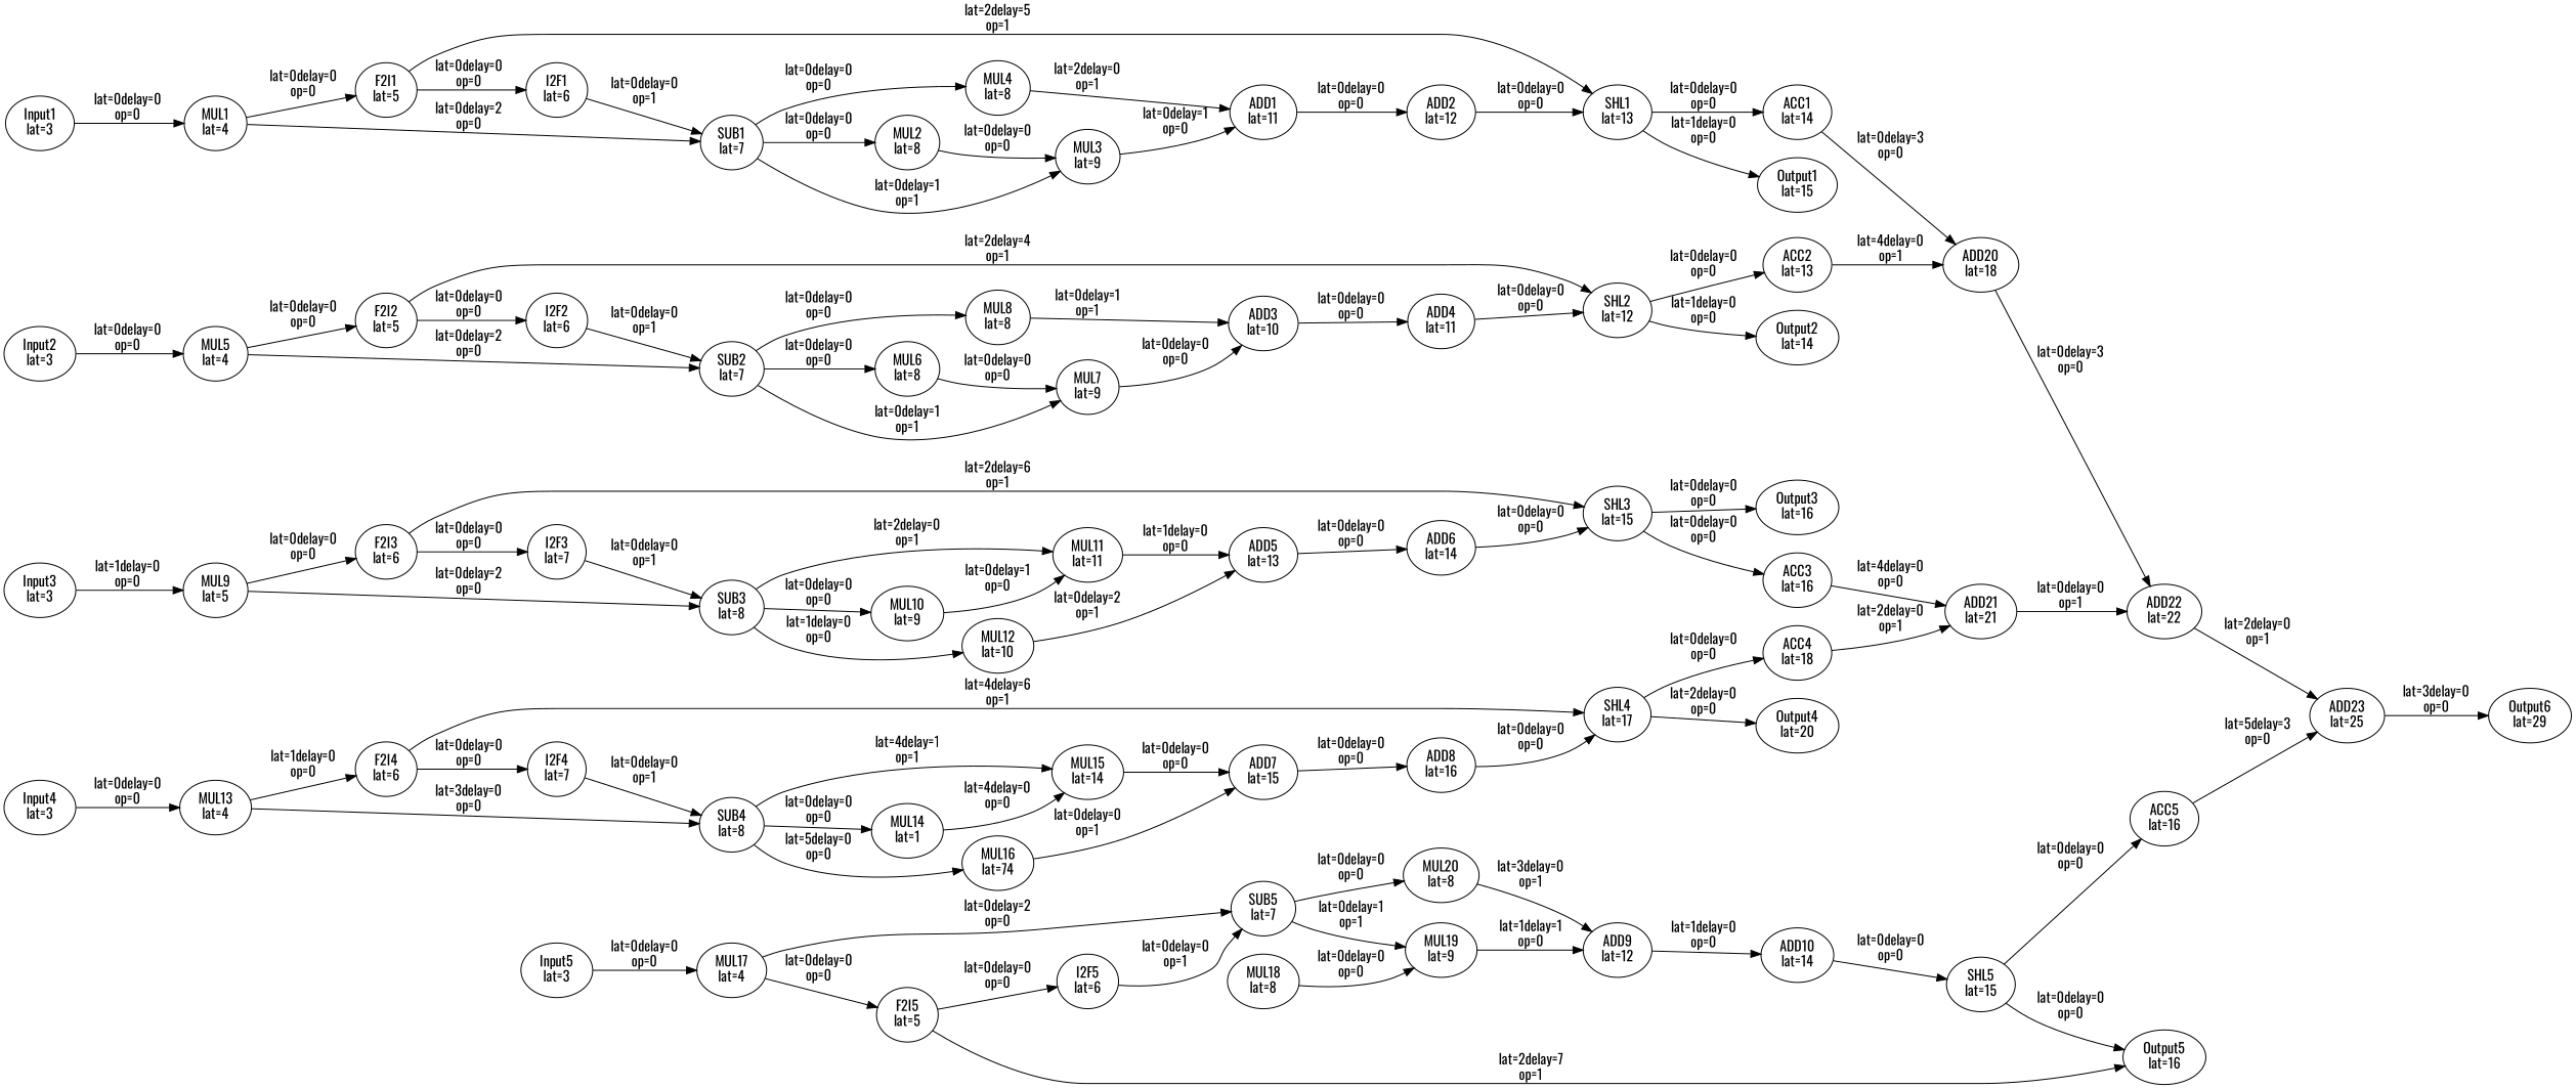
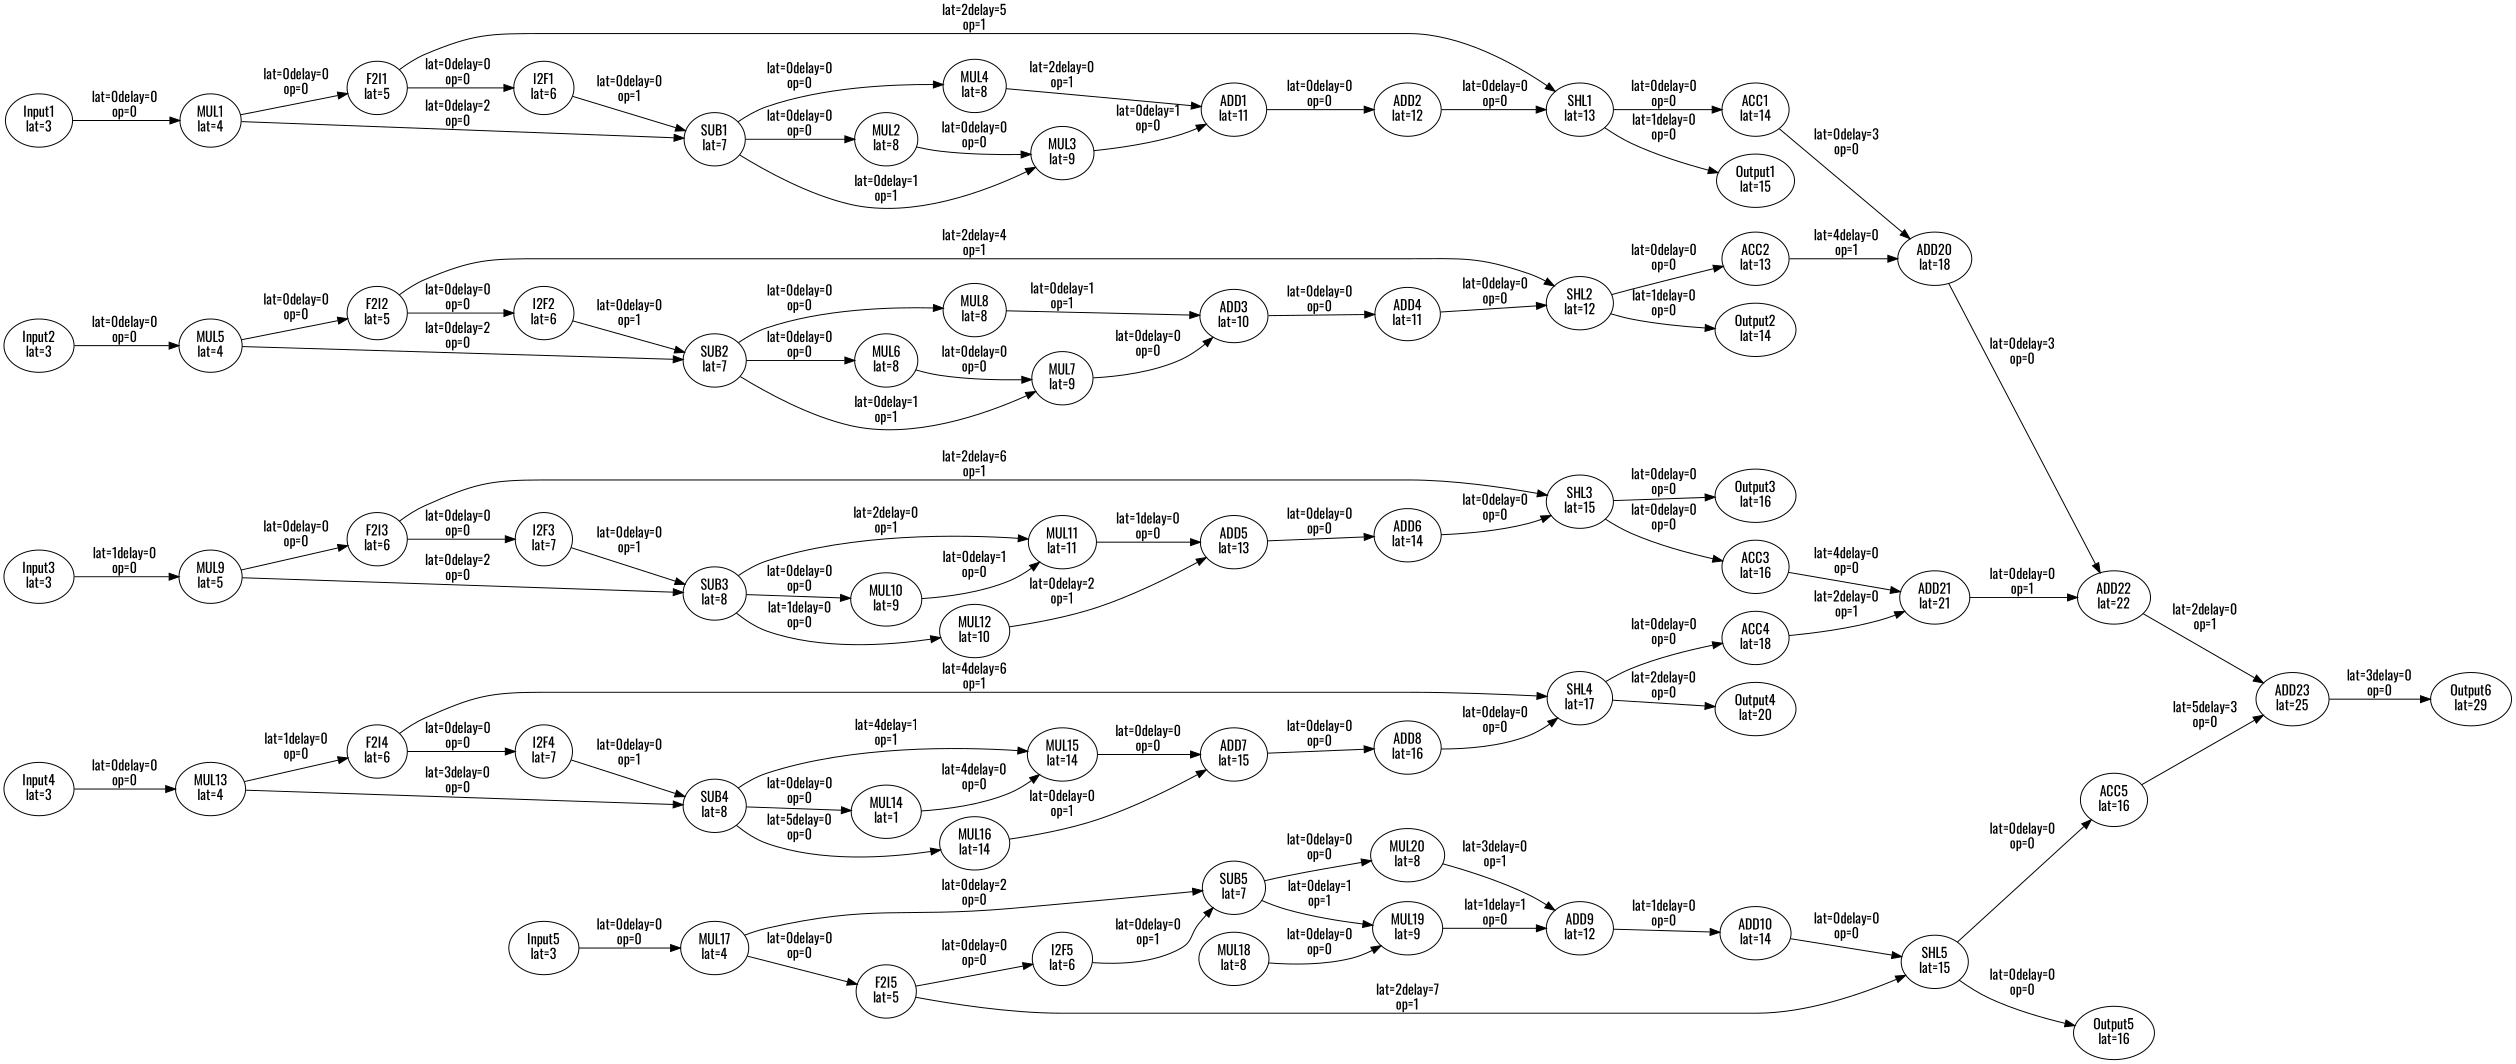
  digraph {
    fontname=Oswald
    rankdir=LR
    node [fontname=Oswald]
    edge [fontname=Oswald]
    ADD20 [label="\N\nlat=18"]
    ADD22 [label="\N\nlat=22"]
    ADD23 [label="\N\nlat=25"]
    ACC1 [label="\N\nlat=14"]
    ACC2 [label="\N\nlat=13"]
    ADD21 [label="\N\nlat=21"]
    ACC3 [label="\N\nlat=16"]
    ACC4 [label="\N\nlat=18"]
    Output6 [label="\N\nlat=29"]
    ACC5 [label="\N\nlat=16"]
    Input1 [label="\N\nlat=3"]
    MUL1 [label="\N\nlat=4"]
    SUB1 [label="\N\nlat=7"]
    F2I1 [label="\N\nlat=5"]
    Output1 [label="\N\nlat=15"]
    SHL1 [label="\N\nlat=13"]
    MUL2 [label="\N\nlat=8"]
    MUL3 [label="\N\nlat=9"]
    MUL4 [label="\N\nlat=8"]
    I2F1 [label="\N\nlat=6"]
    ADD1 [label="\N\nlat=11"]
    ADD2 [label="\N\nlat=12"]
    Input2 [label="\N\nlat=3"]
    MUL5 [label="\N\nlat=4"]
    SUB2 [label="\N\nlat=7"]
    F2I2 [label="\N\nlat=5"]
    Output2 [label="\N\nlat=14"]
    SHL2 [label="\N\nlat=12"]
    MUL6 [label="\N\nlat=8"]
    MUL7 [label="\N\nlat=9"]
    MUL8 [label="\N\nlat=8"]
    I2F2 [label="\N\nlat=6"]
    ADD3 [label="\N\nlat=10"]
    ADD4 [label="\N\nlat=11"]
    Input3 [label="\N\nlat=3"]
    MUL9 [label="\N\nlat=5"]
    SUB3 [label="\N\nlat=8"]
    F2I3 [label="\N\nlat=6"]
    Output3 [label="\N\nlat=16"]
    SHL3 [label="\N\nlat=15"]
    MUL10 [label="\N\nlat=9"]
    MUL11 [label="\N\nlat=11"]
    MUL12 [label="\N\nlat=10"]
    I2F3 [label="\N\nlat=7"]
    ADD5 [label="\N\nlat=13"]
    ADD6 [label="\N\nlat=14"]
    Input4 [label="\N\nlat=3"]
    MUL13 [label="\N\nlat=4"]
    SUB4 [label="\N\nlat=8"]
    F2I4 [label="\N\nlat=6"]
    Output4 [label="\N\nlat=20"]
    SHL4 [label="\N\nlat=17"]
    MUL14 [label="\N\nlat=1"]
    MUL15 [label="\N\nlat=14"]
-   MUL16 [label="\N\nlat=74"]
+   MUL16 [label="\N\nlat=14"]
    I2F4 [label="\N\nlat=7"]
    ADD7 [label="\N\nlat=15"]
    ADD8 [label="\N\nlat=16"]
    Input5 [label="\N\nlat=3"]
    MUL17 [label="\N\nlat=4"]
    SUB5 [label="\N\nlat=7"]
    F2I5 [label="\N\nlat=5"]
    Output5 [label="\N\nlat=16"]
    SHL5 [label="\N\nlat=15"]
    MUL19 [label="\N\nlat=9"]
    MUL20 [label="\N\nlat=8"]
    I2F5 [label="\N\nlat=6"]
    MUL18 [label="\N\nlat=8"]
    ADD9 [label="\N\nlat=12"]
    ADD10 [label="\N\nlat=14"]
    ADD20 -> ADD22 [label="lat=0\delay=3\nop=0"]
    ADD22 -> ADD23 [label="lat=2\delay=0\nop=1"]
    ADD23 -> Output6 [label="lat=3\delay=0\nop=0"]
    ACC1 -> ADD20 [label="lat=0\delay=3\nop=0"]
    ACC2 -> ADD20 [label="lat=4\delay=0\nop=1"]
    ADD21 -> ADD22 [label="lat=0\delay=0\nop=1"]
    ACC3 -> ADD21 [label="lat=4\delay=0\nop=0"]
    ACC4 -> ADD21 [label="lat=2\delay=0\nop=1"]
    ACC5 -> ADD23 [label="lat=5\delay=3\nop=0"]
    Input1 -> MUL1 [label="lat=0\delay=0\nop=0"]
    MUL1 -> SUB1 [label="lat=0\delay=2\nop=0"]
    MUL1 -> F2I1 [label="lat=0\delay=0\nop=0"]
    SUB1 -> MUL2 [label="lat=0\delay=0\nop=0"]
    SUB1 -> MUL3 [label="lat=0\delay=1\nop=1"]
    SUB1 -> MUL4 [label="lat=0\delay=0\nop=0"]
    F2I1 -> SHL1 [label="lat=2\delay=5\nop=1"]
    F2I1 -> I2F1 [label="lat=0\delay=0\nop=0"]
    SHL1 -> ACC1 [label="lat=0\delay=0\nop=0"]
    SHL1 -> Output1 [label="lat=1\delay=0\nop=0"]
    MUL2 -> MUL3 [label="lat=0\delay=0\nop=0"]
    MUL3 -> ADD1 [label="lat=0\delay=1\nop=0"]
    MUL4 -> ADD1 [label="lat=2\delay=0\nop=1"]
    I2F1 -> SUB1 [label="lat=0\delay=0\nop=1"]
    ADD1 -> ADD2 [label="lat=0\delay=0\nop=0"]
    ADD2 -> SHL1 [label="lat=0\delay=0\nop=0"]
    Input2 -> MUL5 [label="lat=0\delay=0\nop=0"]
    MUL5 -> SUB2 [label="lat=0\delay=2\nop=0"]
    MUL5 -> F2I2 [label="lat=0\delay=0\nop=0"]
    SUB2 -> MUL6 [label="lat=0\delay=0\nop=0"]
    SUB2 -> MUL7 [label="lat=0\delay=1\nop=1"]
    SUB2 -> MUL8 [label="lat=0\delay=0\nop=0"]
    F2I2 -> SHL2 [label="lat=2\delay=4\nop=1"]
    F2I2 -> I2F2 [label="lat=0\delay=0\nop=0"]
    SHL2 -> ACC2 [label="lat=0\delay=0\nop=0"]
    SHL2 -> Output2 [label="lat=1\delay=0\nop=0"]
    MUL6 -> MUL7 [label="lat=0\delay=0\nop=0"]
    MUL7 -> ADD3 [label="lat=0\delay=0\nop=0"]
    MUL8 -> ADD3 [label="lat=0\delay=1\nop=1"]
    I2F2 -> SUB2 [label="lat=0\delay=0\nop=1"]
    ADD3 -> ADD4 [label="lat=0\delay=0\nop=0"]
    ADD4 -> SHL2 [label="lat=0\delay=0\nop=0"]
    Input3 -> MUL9 [label="lat=1\delay=0\nop=0"]
    MUL9 -> SUB3 [label="lat=0\delay=2\nop=0"]
    MUL9 -> F2I3 [label="lat=0\delay=0\nop=0"]
    SUB3 -> MUL10 [label="lat=0\delay=0\nop=0"]
    SUB3 -> MUL11 [label="lat=2\delay=0\nop=1"]
    SUB3 -> MUL12 [label="lat=1\delay=0\nop=0"]
    F2I3 -> SHL3 [label="lat=2\delay=6\nop=1"]
    F2I3 -> I2F3 [label="lat=0\delay=0\nop=0"]
    SHL3 -> ACC3 [label="lat=0\delay=0\nop=0"]
    SHL3 -> Output3 [label="lat=0\delay=0\nop=0"]
    MUL10 -> MUL11 [label="lat=0\delay=1\nop=0"]
    MUL11 -> ADD5 [label="lat=1\delay=0\nop=0"]
    MUL12 -> ADD5 [label="lat=0\delay=2\nop=1"]
    I2F3 -> SUB3 [label="lat=0\delay=0\nop=1"]
    ADD5 -> ADD6 [label="lat=0\delay=0\nop=0"]
    ADD6 -> SHL3 [label="lat=0\delay=0\nop=0"]
    Input4 -> MUL13 [label="lat=0\delay=0\nop=0"]
    MUL13 -> SUB4 [label="lat=3\delay=0\nop=0"]
    MUL13 -> F2I4 [label="lat=1\delay=0\nop=0"]
    SUB4 -> MUL14 [label="lat=0\delay=0\nop=0"]
    SUB4 -> MUL15 [label="lat=4\delay=1\nop=1"]
    SUB4 -> MUL16 [label="lat=5\delay=0\nop=0"]
    F2I4 -> SHL4 [label="lat=4\delay=6\nop=1"]
    F2I4 -> I2F4 [label="lat=0\delay=0\nop=0"]
    SHL4 -> ACC4 [label="lat=0\delay=0\nop=0"]
    SHL4 -> Output4 [label="lat=2\delay=0\nop=0"]
    MUL14 -> MUL15 [label="lat=4\delay=0\nop=0"]
    MUL15 -> ADD7 [label="lat=0\delay=0\nop=0"]
    MUL16 -> ADD7 [label="lat=0\delay=0\nop=1"]
    I2F4 -> SUB4 [label="lat=0\delay=0\nop=1"]
    ADD7 -> ADD8 [label="lat=0\delay=0\nop=0"]
    ADD8 -> SHL4 [label="lat=0\delay=0\nop=0"]
    Input5 -> MUL17 [label="lat=0\delay=0\nop=0"]
    MUL17 -> SUB5 [label="lat=0\delay=2\nop=0"]
    MUL17 -> F2I5 [label="lat=0\delay=0\nop=0"]
    SUB5 -> MUL19 [label="lat=0\delay=1\nop=1"]
    SUB5 -> MUL20 [label="lat=0\delay=0\nop=0"]
-   F2I5 -> Output5 [label="lat=2\delay=7\nop=1"]
+   F2I5 -> SHL5 [label="lat=2\delay=7\nop=1"]
    F2I5 -> I2F5 [label="lat=0\delay=0\nop=0"]
    SHL5 -> ACC5 [label="lat=0\delay=0\nop=0"]
    SHL5 -> Output5 [label="lat=0\delay=0\nop=0"]
    MUL19 -> ADD9 [label="lat=1\delay=1\nop=0"]
    MUL20 -> ADD9 [label="lat=3\delay=0\nop=1"]
    I2F5 -> SUB5 [label="lat=0\delay=0\nop=1"]
    MUL18 -> MUL19 [label="lat=0\delay=0\nop=0"]
    ADD9 -> ADD10 [label="lat=1\delay=0\nop=0"]
    ADD10 -> SHL5 [label="lat=0\delay=0\nop=0"]
  }
